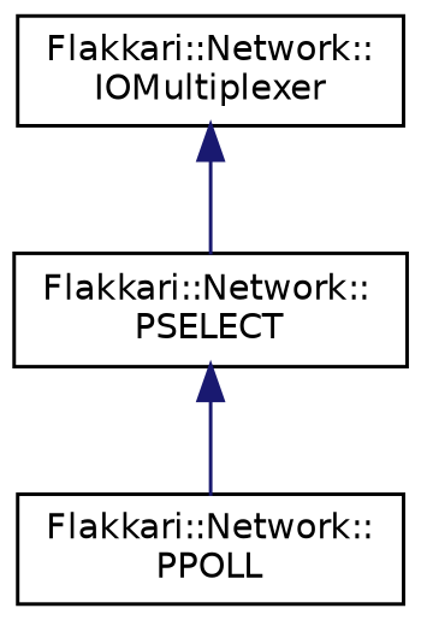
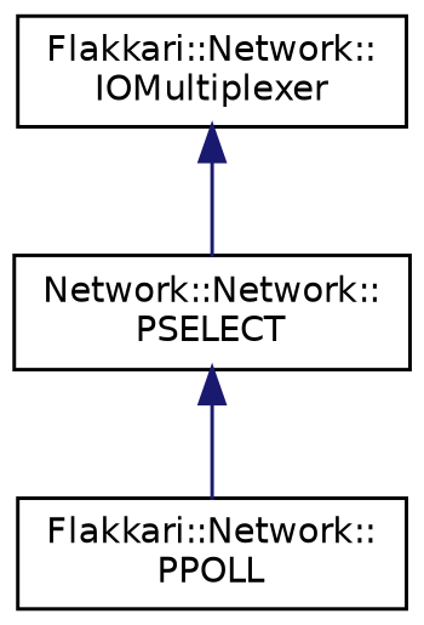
  digraph {
    fontname="DejaVu Sans"
    rankdir=TB
    node [color=black fillcolor=white fontname="DejaVu Sans" fontsize=10 shape=record style=filled]
    edge [color=midnightblue dir=back fontname="DejaVu Sans" fontsize=10 labelfontname=Helvetica labelfontsize=10 style=solid]
    n1 [height=0.2 label="Flakkari::Network::\lIOMultiplexer" width=0.4]
-   n2 [height=0.2 label="Flakkari::Network::\lPSELECT" width=0.4]
+   n2 [height=0.2 label="Network::Network::\lPSELECT" width=0.4]
    n3 [height=0.2 label="Flakkari::Network::\lPPOLL" width=0.4]
    n1 -> n2
    n2 -> n3
  }
